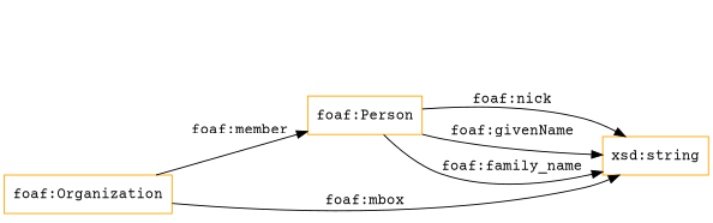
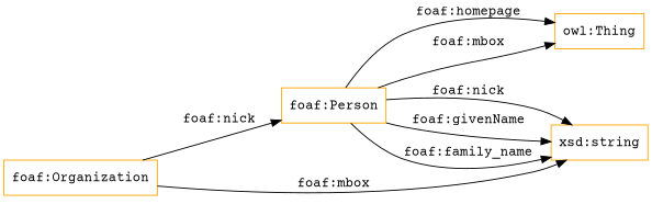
  digraph {
    fontname="Courier Prime"
    rankdir=LR
    node [color=orange fontname="Courier Prime" shape=rectangle]
    edge [fontname="Courier Prime"]
    "foaf:Person"
    "xsd:string"
+   "owl:Thing"
    "foaf:Organization"
    "foaf:Person" -> "xsd:string" [label="foaf:nick"]
    "foaf:Person" -> "xsd:string" [label="foaf:givenName"]
    "foaf:Person" -> "xsd:string" [label="foaf:family_name"]
-   "foaf:Organization" -> "foaf:Person" [label="foaf:member"]
+   "foaf:Person" -> "owl:Thing" [label="foaf:mbox"]
+   "foaf:Person" -> "owl:Thing" [label="foaf:homepage"]
+   "foaf:Organization" -> "foaf:Person" [label="foaf:nick"]
    "foaf:Organization" -> "xsd:string" [label="foaf:mbox"]
  }
